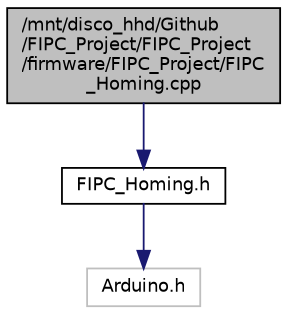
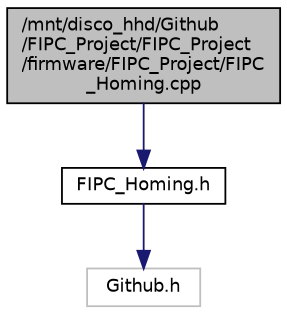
  digraph {
    node [color=black fillcolor=white fontname=Helvetica fontsize=10 shape=record style=filled]
    edge [color=midnightblue fontname=Helvetica fontsize=10 labelfontname=Helvetica labelfontsize=10 style=solid]
    n1 [fillcolor=grey75 fontcolor=black height=0.2 label="/mnt/disco_hhd/Github\l/FIPC_Project/FIPC_Project\l/firmware/FIPC_Project/FIPC\l_Homing.cpp" width=0.4]
    n2 [height=0.2 label="FIPC_Homing.h" width=0.4]
-   n3 [color=grey75 height=0.2 label="Arduino.h" width=0.4]
+   n3 [color=grey75 height=0.2 label="Github.h" width=0.4]
    n1 -> n2
    n2 -> n3
  }
